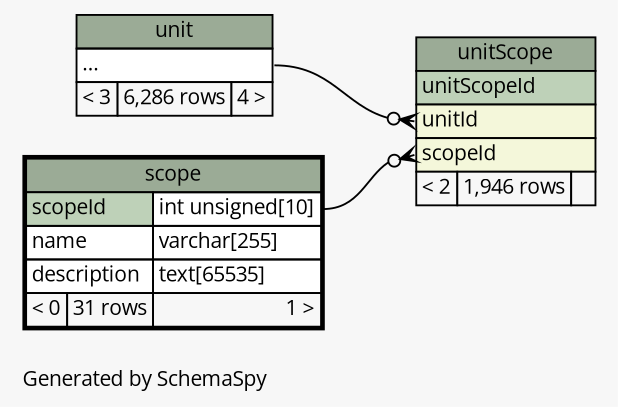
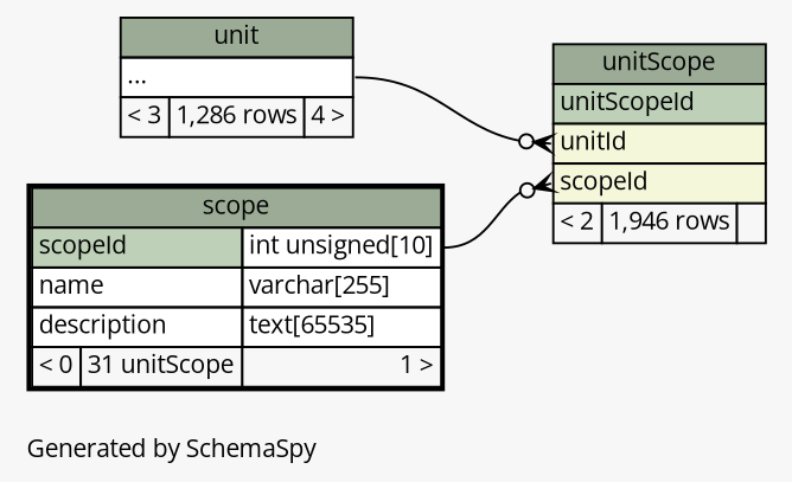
  digraph {
    bgcolor="#f7f7f7"
    fontname="Open Sans"
    fontsize=11
    label="\nGenerated by SchemaSpy"
    labeljust=l
    nodesep=0.18
    rankdir=RL
    ranksep=0.46
    node [fontname="Open Sans" fontsize=11 shape=plaintext]
    edge [arrowhead=none arrowsize=0.8 arrowtail=crowodot dir=back fontname="Open Sans"]
    n1 [label=<     <TABLE BORDER="0" CELLBORDER="1" CELLSPACING="0" BGCOLOR="#ffffff">       <TR><TD COLSPAN="3" BGCOLOR="#9bab96" ALIGN="CENTER">unitScope</TD></TR>       <TR><TD PORT="unitScopeId" COLSPAN="3" BGCOLOR="#bed1b8" ALIGN="LEFT">unitScopeId</TD></TR>       <TR><TD PORT="unitId" COLSPAN="3" BGCOLOR="#f4f7da" ALIGN="LEFT">unitId</TD></TR>       <TR><TD PORT="scopeId" COLSPAN="3" BGCOLOR="#f4f7da" ALIGN="LEFT">scopeId</TD></TR>       <TR><TD ALIGN="LEFT" BGCOLOR="#f7f7f7">&lt; 2</TD><TD ALIGN="RIGHT" BGCOLOR="#f7f7f7">1,946 rows</TD><TD ALIGN="RIGHT" BGCOLOR="#f7f7f7">  </TD></TR>     </TABLE>>]
-   n2 [label=<     <TABLE BORDER="2" CELLBORDER="1" CELLSPACING="0" BGCOLOR="#ffffff">       <TR><TD COLSPAN="3" BGCOLOR="#9bab96" ALIGN="CENTER">scope</TD></TR>       <TR><TD PORT="scopeId" COLSPAN="2" BGCOLOR="#bed1b8" ALIGN="LEFT">scopeId</TD><TD PORT="scopeId.type" ALIGN="LEFT">int unsigned[10]</TD></TR>       <TR><TD PORT="name" COLSPAN="2" ALIGN="LEFT">name</TD><TD PORT="name.type" ALIGN="LEFT">varchar[255]</TD></TR>       <TR><TD PORT="description" COLSPAN="2" ALIGN="LEFT">description</TD><TD PORT="description.type" ALIGN="LEFT">text[65535]</TD></TR>       <TR><TD ALIGN="LEFT" BGCOLOR="#f7f7f7">&lt; 0</TD><TD ALIGN="RIGHT" BGCOLOR="#f7f7f7">31 rows</TD><TD ALIGN="RIGHT" BGCOLOR="#f7f7f7">1 &gt;</TD></TR>     </TABLE>>]
-   n3 [label=<     <TABLE BORDER="0" CELLBORDER="1" CELLSPACING="0" BGCOLOR="#ffffff">       <TR><TD COLSPAN="3" BGCOLOR="#9bab96" ALIGN="CENTER">unit</TD></TR>       <TR><TD PORT="elipses" COLSPAN="3" ALIGN="LEFT">...</TD></TR>       <TR><TD ALIGN="LEFT" BGCOLOR="#f7f7f7">&lt; 3</TD><TD ALIGN="RIGHT" BGCOLOR="#f7f7f7">6,286 rows</TD><TD ALIGN="RIGHT" BGCOLOR="#f7f7f7">4 &gt;</TD></TR>     </TABLE>>]
+   n2 [label=<     <TABLE BORDER="2" CELLBORDER="1" CELLSPACING="0" BGCOLOR="#ffffff">       <TR><TD COLSPAN="3" BGCOLOR="#9bab96" ALIGN="CENTER">scope</TD></TR>       <TR><TD PORT="scopeId" COLSPAN="2" BGCOLOR="#bed1b8" ALIGN="LEFT">scopeId</TD><TD PORT="scopeId.type" ALIGN="LEFT">int unsigned[10]</TD></TR>       <TR><TD PORT="name" COLSPAN="2" ALIGN="LEFT">name</TD><TD PORT="name.type" ALIGN="LEFT">varchar[255]</TD></TR>       <TR><TD PORT="description" COLSPAN="2" ALIGN="LEFT">description</TD><TD PORT="description.type" ALIGN="LEFT">text[65535]</TD></TR>       <TR><TD ALIGN="LEFT" BGCOLOR="#f7f7f7">&lt; 0</TD><TD ALIGN="RIGHT" BGCOLOR="#f7f7f7">31 unitScope</TD><TD ALIGN="RIGHT" BGCOLOR="#f7f7f7">1 &gt;</TD></TR>     </TABLE>>]
+   n3 [label=<     <TABLE BORDER="0" CELLBORDER="1" CELLSPACING="0" BGCOLOR="#ffffff">       <TR><TD COLSPAN="3" BGCOLOR="#9bab96" ALIGN="CENTER">unit</TD></TR>       <TR><TD PORT="elipses" COLSPAN="3" ALIGN="LEFT">...</TD></TR>       <TR><TD ALIGN="LEFT" BGCOLOR="#f7f7f7">&lt; 3</TD><TD ALIGN="RIGHT" BGCOLOR="#f7f7f7">1,286 rows</TD><TD ALIGN="RIGHT" BGCOLOR="#f7f7f7">4 &gt;</TD></TR>     </TABLE>>]
    n1 -> n2 [headport="scopeId.type:e" tailport="scopeId:w"]
    n1 -> n3 [headport="elipses:e" tailport="unitId:w"]
  }
